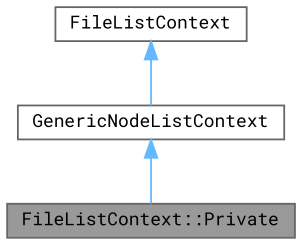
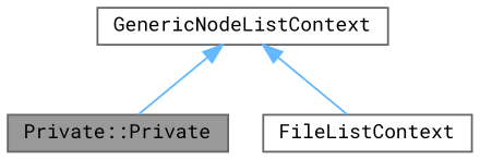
  digraph {
    fontname="Roboto Mono"
    node [color=gray40 fillcolor=white fontname="Roboto Mono" fontsize=10 shape=box style=filled]
    edge [color=steelblue1 dir=back fontname="Roboto Mono" fontsize=10 labelfontname=Helvetica labelfontsize=10 style=solid]
-   n1 [fillcolor=grey60 fontcolor=black height=0.2 label="FileListContext::Private" width=0.4]
+   n1 [fillcolor=grey60 fontcolor=black height=0.2 label="Private::Private" width=0.4]
    n2 [height=0.2 label=GenericNodeListContext width=0.4]
    n3 [height=0.2 label=FileListContext width=0.4]
    n2 -> n1
-   n3 -> n2
+   n2 -> n3
  }
